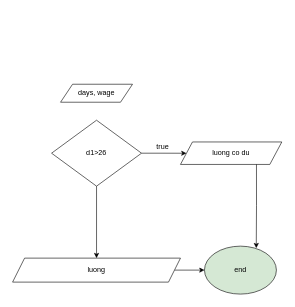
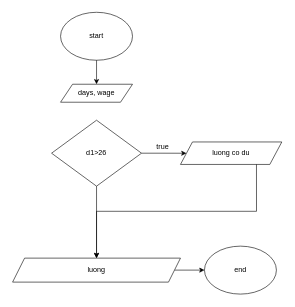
  <mxCell id="0" />
  <mxCell id="1" parent="0" />
+ <mxCell id="2" value="start" style="ellipse;whiteSpace=wrap;html=1;" parent="1" vertex="1"><mxGeometry x="100" y="20" width="120" height="80" as="geometry" /></mxCell>
  <mxCell id="3" value="days, wage" style="shape=parallelogram;perimeter=parallelogramPerimeter;whiteSpace=wrap;html=1;fixedSize=1;" parent="1" vertex="1"><mxGeometry x="100" y="140" width="120" height="30" as="geometry" /></mxCell>
+ <mxCell id="4" style="edgeStyle=orthogonalEdgeStyle;rounded=0;orthogonalLoop=1;jettySize=auto;html=1;entryX=0.5;entryY=0;entryDx=0;entryDy=0;" parent="1" source="2" target="3" edge="1"><mxGeometry relative="1" as="geometry" /></mxCell>
  <mxCell id="5" style="edgeStyle=orthogonalEdgeStyle;rounded=0;orthogonalLoop=1;jettySize=auto;html=1;entryX=0.5;entryY=0;entryDx=0;entryDy=0;" parent="1" source="7" target="9" edge="1"><mxGeometry relative="1" as="geometry" /></mxCell>
  <mxCell id="6" style="edgeStyle=orthogonalEdgeStyle;rounded=0;orthogonalLoop=1;jettySize=auto;html=1;" parent="1" source="7" target="10" edge="1"><mxGeometry relative="1" as="geometry"><mxPoint x="350" y="420" as="targetPoint" /></mxGeometry></mxCell>
  <mxCell id="7" value="d1&amp;gt;26" style="rhombus;whiteSpace=wrap;html=1;" parent="1" vertex="1"><mxGeometry x="85" y="200" width="150" height="110" as="geometry" /></mxCell>
  <mxCell id="8" style="edgeStyle=orthogonalEdgeStyle;rounded=0;orthogonalLoop=1;jettySize=auto;html=1;exitX=1;exitY=0.5;exitDx=0;exitDy=0;entryX=0;entryY=0.5;entryDx=0;entryDy=0;" edge="1" parent="1" source="9" target="11"><mxGeometry relative="1" as="geometry" /></mxCell>
  <mxCell id="9" value="luong" style="shape=parallelogram;perimeter=parallelogramPerimeter;whiteSpace=wrap;html=1;fixedSize=1;" parent="1" vertex="1"><mxGeometry x="20" y="430" width="280" height="40" as="geometry" /></mxCell>
  <mxCell id="10" value="luong co du" style="shape=parallelogram;perimeter=parallelogramPerimeter;whiteSpace=wrap;html=1;fixedSize=1;" parent="1" vertex="1"><mxGeometry x="300" y="236.25" width="169" height="37.5" as="geometry" /></mxCell>
- <mxCell id="11" value="end" style="ellipse;whiteSpace=wrap;html=1;fillColor=#d5e8d4;" parent="1" vertex="1"><mxGeometry x="340" y="410" width="120" height="80" as="geometry" /></mxCell>
+ <mxCell id="11" value="end" style="ellipse;whiteSpace=wrap;html=1;" parent="1" vertex="1"><mxGeometry x="340" y="410" width="120" height="80" as="geometry" /></mxCell>
  <mxCell id="12" value="true" style="text;html=1;align=center;verticalAlign=middle;resizable=0;points=[];autosize=1;strokeColor=none;fillColor=none;" vertex="1" parent="1"><mxGeometry x="250" y="230" width="40" height="30" as="geometry" /></mxCell>
- <mxCell id="13" style="edgeStyle=orthogonalEdgeStyle;rounded=0;orthogonalLoop=1;jettySize=auto;html=1;exitX=0.75;exitY=1;exitDx=0;exitDy=0;entryX=0.72;entryY=0.042;entryDx=0;entryDy=0;entryPerimeter=0;" edge="1" parent="1" source="10" target="11"><mxGeometry relative="1" as="geometry" /></mxCell>
+ <mxCell id="13" style="edgeStyle=orthogonalEdgeStyle;rounded=0;orthogonalLoop=1;jettySize=auto;html=1;exitX=0.75;exitY=1;exitDx=0;exitDy=0;" edge="1" parent="1" source="10" target="9"><mxGeometry relative="1" as="geometry" /></mxCell>
